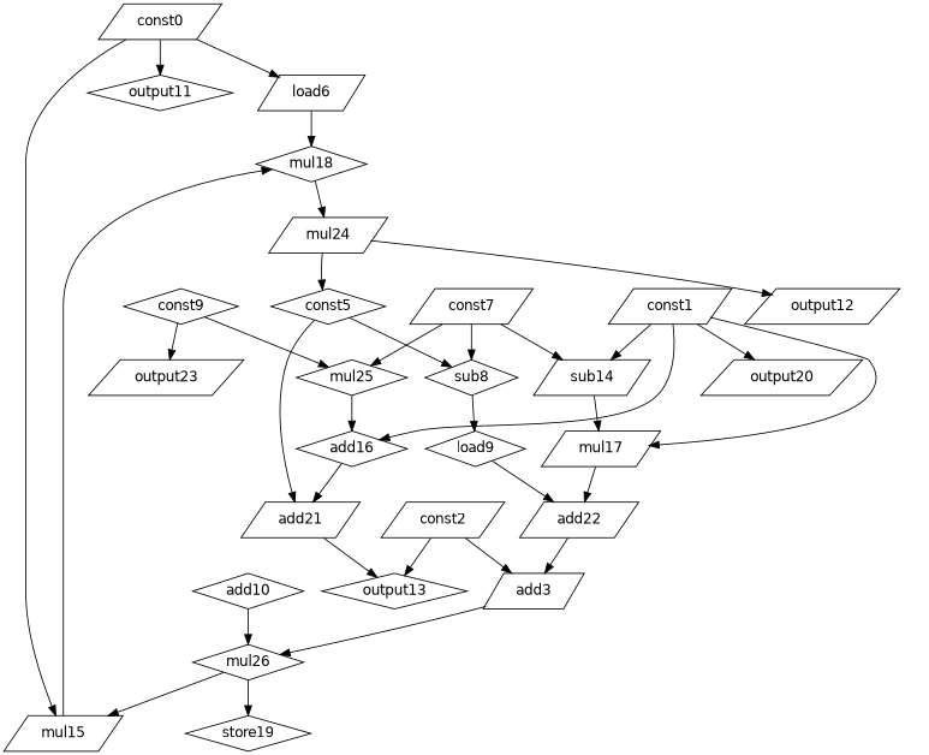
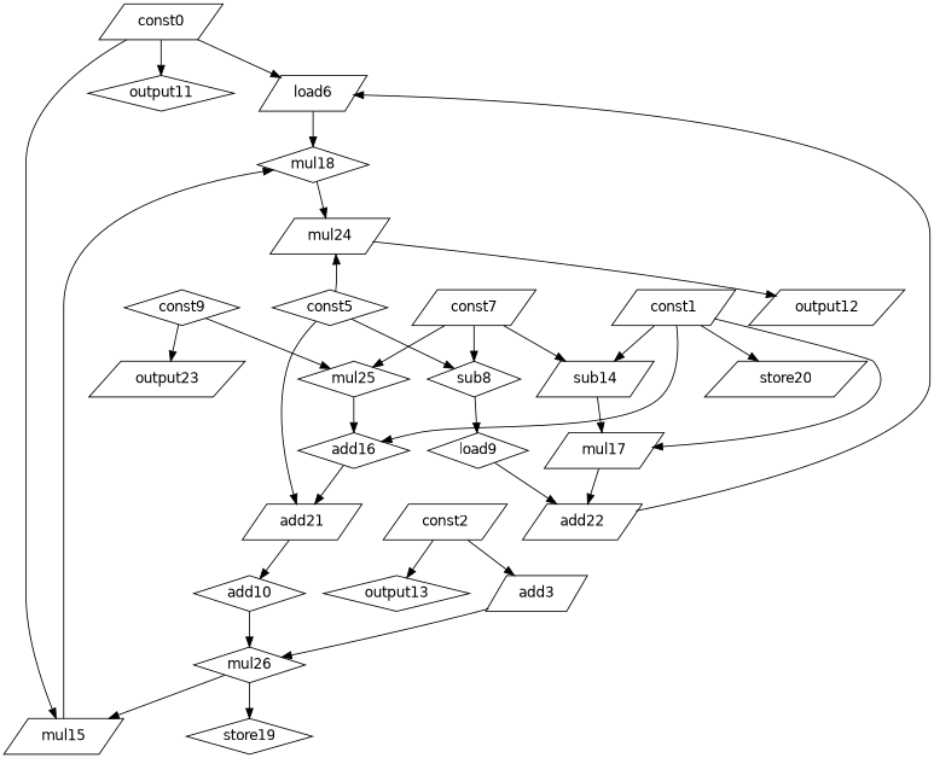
  digraph {
    fontname="DejaVu Sans"
    node [fontname="DejaVu Sans" opcode=const shape=parallelogram]
    edge [fontname="DejaVu Sans" operand=0]
    load6 [opcode=load]
    const0
    output11 [opcode=output shape=diamond]
    mul15 [opcode=mul]
    mul18 [opcode=mul shape=diamond]
    sub14 [opcode=sub]
    const1
    add16 [opcode=add shape=diamond]
    mul17 [opcode=mul]
-   output20 [opcode=output]
+   output20 [opcode=output label=store20]
    add21 [opcode=add]
    add22 [opcode=add]
    add3 [opcode=add]
    const2
    output13 [opcode=output shape=diamond]
    mul26 [opcode=mul shape=diamond]
    store19 [opcode=store shape=diamond]
    n18 [label=const9 shape=diamond]
    output23 [opcode=output]
    mul25 [opcode=mul shape=diamond]
    const5 [shape=diamond]
    sub8 [opcode=sub shape=diamond]
    mul24 [opcode=mul]
    load9 [opcode=load shape=diamond]
    add10 [opcode=add shape=diamond]
    output12 [opcode=output]
    const7
    load6 -> mul18
    const0 -> load6
    const0 -> output11
    const0 -> mul15
    mul15 -> mul18 [operand=1]
    mul18 -> mul24
    sub14 -> mul17 [operand=1]
    const1 -> sub14
    const1 -> add16 [operand=1]
    const1 -> mul17
    const1 -> output20
    add16 -> add21
    mul17 -> add22
-   add21 -> output13
-   add22 -> add3 [operand=1]
+   add21 -> add10
+   add22 -> load6 [operand=1]
    add3 -> mul26 [operand=1]
    const2 -> add3
    const2 -> output13
    mul26 -> mul15 [operand=1]
    mul26 -> store19
    n18 -> output23
    n18 -> mul25
    mul25 -> add16
    const5 -> add21 [operand=1]
    const5 -> sub8
-   mul24 -> const5 [operand=1]
+   const5 -> mul24 [operand=1]
    sub8 -> load9
    mul24 -> output12
    load9 -> add22 [operand=1]
    add10 -> mul26
    const7 -> sub14 [operand=1]
    const7 -> mul25 [operand=1]
    const7 -> sub8 [operand=1]
  }
